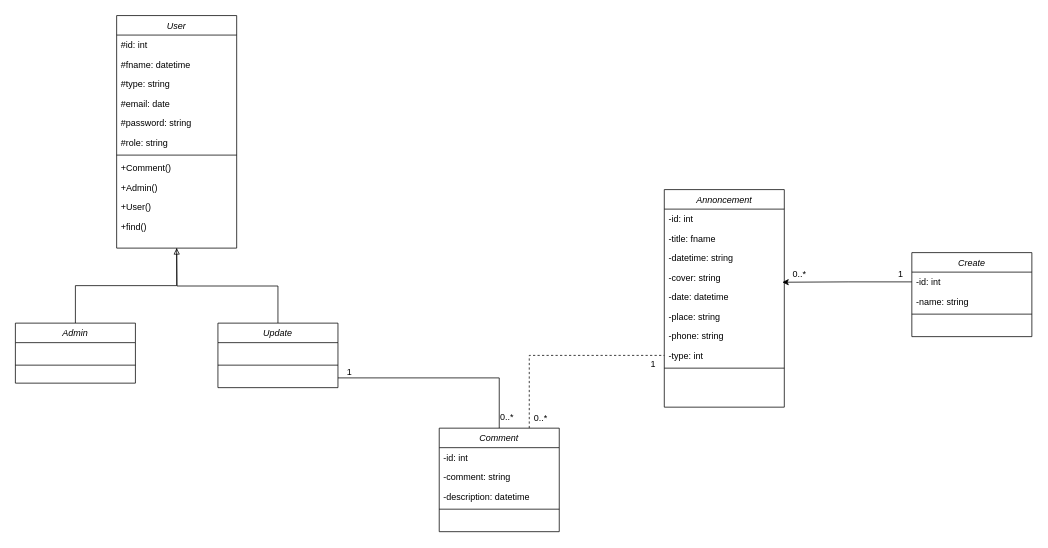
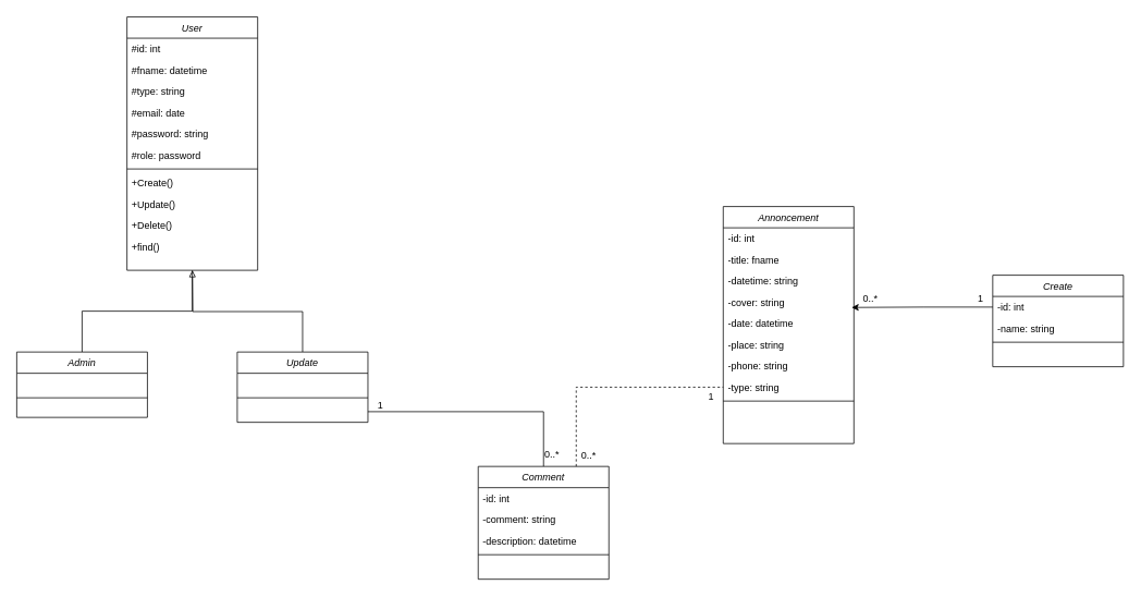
  <mxCell id="0" />
  <mxCell id="1" parent="0" />
  <mxCell id="2" value="User" style="swimlane;fontStyle=2;align=center;verticalAlign=top;childLayout=stackLayout;horizontal=1;startSize=26;horizontalStack=0;resizeParent=1;resizeLast=0;collapsible=1;marginBottom=0;rounded=0;shadow=0;strokeWidth=1;" parent="1" vertex="1"><mxGeometry x="155" y="20" width="160" height="310" as="geometry"><mxRectangle x="230" y="140" width="160" height="26" as="alternateBounds" /></mxGeometry></mxCell>
  <mxCell id="3" value="#id: int" style="text;align=left;verticalAlign=top;spacingLeft=4;spacingRight=4;overflow=hidden;rotatable=0;points=[[0,0.5],[1,0.5]];portConstraint=eastwest;" parent="2" vertex="1"><mxGeometry y="26" width="160" height="26" as="geometry" /></mxCell>
  <mxCell id="4" value="#fname: datetime" style="text;align=left;verticalAlign=top;spacingLeft=4;spacingRight=4;overflow=hidden;rotatable=0;points=[[0,0.5],[1,0.5]];portConstraint=eastwest;rounded=0;shadow=0;html=0;" parent="2" vertex="1"><mxGeometry y="52" width="160" height="26" as="geometry" /></mxCell>
  <mxCell id="5" value="#type: string" style="text;align=left;verticalAlign=top;spacingLeft=4;spacingRight=4;overflow=hidden;rotatable=0;points=[[0,0.5],[1,0.5]];portConstraint=eastwest;rounded=0;shadow=0;html=0;" parent="2" vertex="1"><mxGeometry y="78" width="160" height="26" as="geometry" /></mxCell>
  <mxCell id="6" value="#email: date" style="text;align=left;verticalAlign=top;spacingLeft=4;spacingRight=4;overflow=hidden;rotatable=0;points=[[0,0.5],[1,0.5]];portConstraint=eastwest;rounded=0;shadow=0;html=0;" parent="2" vertex="1"><mxGeometry y="104" width="160" height="26" as="geometry" /></mxCell>
  <mxCell id="7" value="#password: string" style="text;align=left;verticalAlign=top;spacingLeft=4;spacingRight=4;overflow=hidden;rotatable=0;points=[[0,0.5],[1,0.5]];portConstraint=eastwest;rounded=0;shadow=0;html=0;" parent="2" vertex="1"><mxGeometry y="130" width="160" height="26" as="geometry" /></mxCell>
- <mxCell id="8" value="#role: string" style="text;align=left;verticalAlign=top;spacingLeft=4;spacingRight=4;overflow=hidden;rotatable=0;points=[[0,0.5],[1,0.5]];portConstraint=eastwest;rounded=0;shadow=0;html=0;" parent="2" vertex="1"><mxGeometry y="156" width="160" height="26" as="geometry" /></mxCell>
+ <mxCell id="8" value="#role: password" style="text;align=left;verticalAlign=top;spacingLeft=4;spacingRight=4;overflow=hidden;rotatable=0;points=[[0,0.5],[1,0.5]];portConstraint=eastwest;rounded=0;shadow=0;html=0;" parent="2" vertex="1"><mxGeometry y="156" width="160" height="26" as="geometry" /></mxCell>
  <mxCell id="9" value="" style="line;html=1;strokeWidth=1;align=left;verticalAlign=middle;spacingTop=-1;spacingLeft=3;spacingRight=3;rotatable=0;labelPosition=right;points=[];portConstraint=eastwest;" parent="2" vertex="1"><mxGeometry y="182" width="160" height="8" as="geometry" /></mxCell>
- <mxCell id="10" value="+Comment()" style="text;align=left;verticalAlign=top;spacingLeft=4;spacingRight=4;overflow=hidden;rotatable=0;points=[[0,0.5],[1,0.5]];portConstraint=eastwest;" parent="2" vertex="1"><mxGeometry y="190" width="160" height="26" as="geometry" /></mxCell>
- <mxCell id="11" value="+Admin()" style="text;align=left;verticalAlign=top;spacingLeft=4;spacingRight=4;overflow=hidden;rotatable=0;points=[[0,0.5],[1,0.5]];portConstraint=eastwest;" parent="2" vertex="1"><mxGeometry y="216" width="160" height="26" as="geometry" /></mxCell>
- <mxCell id="12" value="+User()" style="text;align=left;verticalAlign=top;spacingLeft=4;spacingRight=4;overflow=hidden;rotatable=0;points=[[0,0.5],[1,0.5]];portConstraint=eastwest;" parent="2" vertex="1"><mxGeometry y="242" width="160" height="26" as="geometry" /></mxCell>
+ <mxCell id="10" value="+Create()" style="text;align=left;verticalAlign=top;spacingLeft=4;spacingRight=4;overflow=hidden;rotatable=0;points=[[0,0.5],[1,0.5]];portConstraint=eastwest;" parent="2" vertex="1"><mxGeometry y="190" width="160" height="26" as="geometry" /></mxCell>
+ <mxCell id="11" value="+Update()" style="text;align=left;verticalAlign=top;spacingLeft=4;spacingRight=4;overflow=hidden;rotatable=0;points=[[0,0.5],[1,0.5]];portConstraint=eastwest;" parent="2" vertex="1"><mxGeometry y="216" width="160" height="26" as="geometry" /></mxCell>
+ <mxCell id="12" value="+Delete()" style="text;align=left;verticalAlign=top;spacingLeft=4;spacingRight=4;overflow=hidden;rotatable=0;points=[[0,0.5],[1,0.5]];portConstraint=eastwest;" parent="2" vertex="1"><mxGeometry y="242" width="160" height="26" as="geometry" /></mxCell>
  <mxCell id="13" value="+find()" style="text;align=left;verticalAlign=top;spacingLeft=4;spacingRight=4;overflow=hidden;rotatable=0;points=[[0,0.5],[1,0.5]];portConstraint=eastwest;" parent="2" vertex="1"><mxGeometry y="268" width="160" height="26" as="geometry" /></mxCell>
  <mxCell id="14" style="edgeStyle=orthogonalEdgeStyle;rounded=0;orthogonalLoop=1;jettySize=auto;html=1;exitX=0.5;exitY=0;exitDx=0;exitDy=0;entryX=0.5;entryY=1;entryDx=0;entryDy=0;endArrow=none;endFill=0;" parent="1" source="15" target="2" edge="1"><mxGeometry relative="1" as="geometry"><mxPoint x="225" y="380" as="targetPoint" /></mxGeometry></mxCell>
  <mxCell id="15" value="Admin" style="swimlane;fontStyle=2;align=center;verticalAlign=top;childLayout=stackLayout;horizontal=1;startSize=26;horizontalStack=0;resizeParent=1;resizeLast=0;collapsible=1;marginBottom=0;rounded=0;shadow=0;strokeWidth=1;" parent="1" vertex="1"><mxGeometry x="20" y="430" width="160" height="80" as="geometry"><mxRectangle x="230" y="140" width="160" height="26" as="alternateBounds" /></mxGeometry></mxCell>
  <mxCell id="16" value=" " style="text;align=left;verticalAlign=top;spacingLeft=4;spacingRight=4;overflow=hidden;rotatable=0;points=[[0,0.5],[1,0.5]];portConstraint=eastwest;rounded=0;shadow=0;html=0;" parent="15" vertex="1"><mxGeometry y="26" width="160" height="26" as="geometry" /></mxCell>
  <mxCell id="17" value="" style="line;html=1;strokeWidth=1;align=left;verticalAlign=middle;spacingTop=-1;spacingLeft=3;spacingRight=3;rotatable=0;labelPosition=right;points=[];portConstraint=eastwest;" parent="15" vertex="1"><mxGeometry y="52" width="160" height="8" as="geometry" /></mxCell>
  <mxCell id="18" style="edgeStyle=orthogonalEdgeStyle;rounded=0;orthogonalLoop=1;jettySize=auto;html=1;exitX=0.5;exitY=0;exitDx=0;exitDy=0;endArrow=block;endFill=0;" parent="1" source="19" edge="1"><mxGeometry relative="1" as="geometry"><mxPoint x="235" y="330" as="targetPoint" /></mxGeometry></mxCell>
  <mxCell id="19" value="Update" style="swimlane;fontStyle=2;align=center;verticalAlign=top;childLayout=stackLayout;horizontal=1;startSize=26;horizontalStack=0;resizeParent=1;resizeLast=0;collapsible=1;marginBottom=0;rounded=0;shadow=0;strokeWidth=1;" parent="1" vertex="1"><mxGeometry x="290" y="430" width="160" height="86" as="geometry"><mxRectangle x="230" y="140" width="160" height="26" as="alternateBounds" /></mxGeometry></mxCell>
  <mxCell id="20" value=" " style="text;align=left;verticalAlign=top;spacingLeft=4;spacingRight=4;overflow=hidden;rotatable=0;points=[[0,0.5],[1,0.5]];portConstraint=eastwest;rounded=0;shadow=0;html=0;" parent="19" vertex="1"><mxGeometry y="26" width="160" height="26" as="geometry" /></mxCell>
  <mxCell id="21" value="" style="line;html=1;strokeWidth=1;align=left;verticalAlign=middle;spacingTop=-1;spacingLeft=3;spacingRight=3;rotatable=0;labelPosition=right;points=[];portConstraint=eastwest;" parent="19" vertex="1"><mxGeometry y="52" width="160" height="8" as="geometry" /></mxCell>
  <mxCell id="22" value=" " style="text;align=left;verticalAlign=top;spacingLeft=4;spacingRight=4;overflow=hidden;rotatable=0;points=[[0,0.5],[1,0.5]];portConstraint=eastwest;" parent="19" vertex="1"><mxGeometry y="60" width="160" height="26" as="geometry" /></mxCell>
  <mxCell id="23" value="Create" style="swimlane;fontStyle=2;align=center;verticalAlign=top;childLayout=stackLayout;horizontal=1;startSize=26;horizontalStack=0;resizeParent=1;resizeLast=0;collapsible=1;marginBottom=0;rounded=0;shadow=0;strokeWidth=1;" parent="1" vertex="1"><mxGeometry x="1215" y="336" width="160" height="112" as="geometry"><mxRectangle x="740" y="220" width="160" height="26" as="alternateBounds" /></mxGeometry></mxCell>
  <mxCell id="24" value="-id: int" style="text;align=left;verticalAlign=top;spacingLeft=4;spacingRight=4;overflow=hidden;rotatable=0;points=[[0,0.5],[1,0.5]];portConstraint=eastwest;" parent="23" vertex="1"><mxGeometry y="26" width="160" height="26" as="geometry" /></mxCell>
  <mxCell id="25" value="-name: string" style="text;align=left;verticalAlign=top;spacingLeft=4;spacingRight=4;overflow=hidden;rotatable=0;points=[[0,0.5],[1,0.5]];portConstraint=eastwest;rounded=0;shadow=0;html=0;" parent="23" vertex="1"><mxGeometry y="52" width="160" height="26" as="geometry" /></mxCell>
  <mxCell id="26" value="" style="line;html=1;strokeWidth=1;align=left;verticalAlign=middle;spacingTop=-1;spacingLeft=3;spacingRight=3;rotatable=0;labelPosition=right;points=[];portConstraint=eastwest;" parent="23" vertex="1"><mxGeometry y="78" width="160" height="8" as="geometry" /></mxCell>
  <mxCell id="27" value=" " style="text;align=left;verticalAlign=top;spacingLeft=4;spacingRight=4;overflow=hidden;rotatable=0;points=[[0,0.5],[1,0.5]];portConstraint=eastwest;" parent="23" vertex="1"><mxGeometry y="86" width="160" height="26" as="geometry" /></mxCell>
  <mxCell id="28" value="Annoncement" style="swimlane;fontStyle=2;align=center;verticalAlign=top;childLayout=stackLayout;horizontal=1;startSize=26;horizontalStack=0;resizeParent=1;resizeLast=0;collapsible=1;marginBottom=0;rounded=0;shadow=0;strokeWidth=1;" parent="1" vertex="1"><mxGeometry x="885" y="252" width="160" height="290" as="geometry"><mxRectangle x="230" y="140" width="160" height="26" as="alternateBounds" /></mxGeometry></mxCell>
  <mxCell id="29" value="-id: int" style="text;align=left;verticalAlign=top;spacingLeft=4;spacingRight=4;overflow=hidden;rotatable=0;points=[[0,0.5],[1,0.5]];portConstraint=eastwest;" parent="28" vertex="1"><mxGeometry y="26" width="160" height="26" as="geometry" /></mxCell>
  <mxCell id="30" value="-title: fname" style="text;align=left;verticalAlign=top;spacingLeft=4;spacingRight=4;overflow=hidden;rotatable=0;points=[[0,0.5],[1,0.5]];portConstraint=eastwest;rounded=0;shadow=0;html=0;" parent="28" vertex="1"><mxGeometry y="52" width="160" height="26" as="geometry" /></mxCell>
  <mxCell id="31" value="-datetime: string" style="text;align=left;verticalAlign=top;spacingLeft=4;spacingRight=4;overflow=hidden;rotatable=0;points=[[0,0.5],[1,0.5]];portConstraint=eastwest;rounded=0;shadow=0;html=0;" parent="28" vertex="1"><mxGeometry y="78" width="160" height="26" as="geometry" /></mxCell>
  <mxCell id="32" value="-cover: string" style="text;align=left;verticalAlign=top;spacingLeft=4;spacingRight=4;overflow=hidden;rotatable=0;points=[[0,0.5],[1,0.5]];portConstraint=eastwest;rounded=0;shadow=0;html=0;" parent="28" vertex="1"><mxGeometry y="104" width="160" height="26" as="geometry" /></mxCell>
  <mxCell id="33" value="-date: datetime" style="text;align=left;verticalAlign=top;spacingLeft=4;spacingRight=4;overflow=hidden;rotatable=0;points=[[0,0.5],[1,0.5]];portConstraint=eastwest;rounded=0;shadow=0;html=0;" parent="28" vertex="1"><mxGeometry y="130" width="160" height="26" as="geometry" /></mxCell>
  <mxCell id="34" value="-place: string" style="text;align=left;verticalAlign=top;spacingLeft=4;spacingRight=4;overflow=hidden;rotatable=0;points=[[0,0.5],[1,0.5]];portConstraint=eastwest;rounded=0;shadow=0;html=0;" parent="28" vertex="1"><mxGeometry y="156" width="160" height="26" as="geometry" /></mxCell>
  <mxCell id="35" value="-phone: string" style="text;align=left;verticalAlign=top;spacingLeft=4;spacingRight=4;overflow=hidden;rotatable=0;points=[[0,0.5],[1,0.5]];portConstraint=eastwest;rounded=0;shadow=0;html=0;" parent="28" vertex="1"><mxGeometry y="182" width="160" height="26" as="geometry" /></mxCell>
- <mxCell id="36" value="-type: int" style="text;align=left;verticalAlign=top;spacingLeft=4;spacingRight=4;overflow=hidden;rotatable=0;points=[[0,0.5],[1,0.5]];portConstraint=eastwest;rounded=0;shadow=0;html=0;" parent="28" vertex="1"><mxGeometry y="208" width="160" height="26" as="geometry" /></mxCell>
+ <mxCell id="36" value="-type: string" style="text;align=left;verticalAlign=top;spacingLeft=4;spacingRight=4;overflow=hidden;rotatable=0;points=[[0,0.5],[1,0.5]];portConstraint=eastwest;rounded=0;shadow=0;html=0;" parent="28" vertex="1"><mxGeometry y="208" width="160" height="26" as="geometry" /></mxCell>
  <mxCell id="37" value="" style="line;html=1;strokeWidth=1;align=left;verticalAlign=middle;spacingTop=-1;spacingLeft=3;spacingRight=3;rotatable=0;labelPosition=right;points=[];portConstraint=eastwest;" parent="28" vertex="1"><mxGeometry y="234" width="160" height="8" as="geometry" /></mxCell>
  <mxCell id="38" value=" " style="text;align=left;verticalAlign=top;spacingLeft=4;spacingRight=4;overflow=hidden;rotatable=0;points=[[0,0.5],[1,0.5]];portConstraint=eastwest;" parent="28" vertex="1"><mxGeometry y="242" width="160" height="26" as="geometry" /></mxCell>
  <mxCell id="39" style="edgeStyle=orthogonalEdgeStyle;rounded=0;orthogonalLoop=1;jettySize=auto;html=1;exitX=0.5;exitY=0;exitDx=0;exitDy=0;entryX=1;entryY=0.5;entryDx=0;entryDy=0;endArrow=none;startFill=0;" parent="1" source="41" target="22" edge="1"><mxGeometry relative="1" as="geometry" /></mxCell>
  <mxCell id="40" style="edgeStyle=orthogonalEdgeStyle;rounded=0;orthogonalLoop=1;jettySize=auto;html=1;exitX=0.75;exitY=0;exitDx=0;exitDy=0;entryX=0;entryY=0.5;entryDx=0;entryDy=0;endArrow=none;startFill=0;dashed=1;" parent="1" source="41" target="36" edge="1"><mxGeometry relative="1" as="geometry" /></mxCell>
  <mxCell id="41" value="Comment" style="swimlane;fontStyle=2;align=center;verticalAlign=top;childLayout=stackLayout;horizontal=1;startSize=26;horizontalStack=0;resizeParent=1;resizeLast=0;collapsible=1;marginBottom=0;rounded=0;shadow=0;strokeWidth=1;" parent="1" vertex="1"><mxGeometry x="585" y="570" width="160" height="138" as="geometry"><mxRectangle x="230" y="140" width="160" height="26" as="alternateBounds" /></mxGeometry></mxCell>
  <mxCell id="42" value="-id: int" style="text;align=left;verticalAlign=top;spacingLeft=4;spacingRight=4;overflow=hidden;rotatable=0;points=[[0,0.5],[1,0.5]];portConstraint=eastwest;" parent="41" vertex="1"><mxGeometry y="26" width="160" height="26" as="geometry" /></mxCell>
  <mxCell id="43" value="-comment: string" style="text;align=left;verticalAlign=top;spacingLeft=4;spacingRight=4;overflow=hidden;rotatable=0;points=[[0,0.5],[1,0.5]];portConstraint=eastwest;rounded=0;shadow=0;html=0;" parent="41" vertex="1"><mxGeometry y="52" width="160" height="26" as="geometry" /></mxCell>
  <mxCell id="44" value="-description: datetime" style="text;align=left;verticalAlign=top;spacingLeft=4;spacingRight=4;overflow=hidden;rotatable=0;points=[[0,0.5],[1,0.5]];portConstraint=eastwest;rounded=0;shadow=0;html=0;" parent="41" vertex="1"><mxGeometry y="78" width="160" height="26" as="geometry" /></mxCell>
  <mxCell id="45" value="" style="line;html=1;strokeWidth=1;align=left;verticalAlign=middle;spacingTop=-1;spacingLeft=3;spacingRight=3;rotatable=0;labelPosition=right;points=[];portConstraint=eastwest;" parent="41" vertex="1"><mxGeometry y="104" width="160" height="8" as="geometry" /></mxCell>
  <mxCell id="46" value=" " style="text;align=left;verticalAlign=top;spacingLeft=4;spacingRight=4;overflow=hidden;rotatable=0;points=[[0,0.5],[1,0.5]];portConstraint=eastwest;" parent="41" vertex="1"><mxGeometry y="112" width="160" height="26" as="geometry" /></mxCell>
  <mxCell id="47" value="1" style="text;html=1;align=center;verticalAlign=middle;resizable=0;points=[];autosize=1;strokeColor=none;fillColor=none;" parent="1" vertex="1"><mxGeometry x="450" y="480" width="30" height="30" as="geometry" /></mxCell>
  <mxCell id="48" value="0..*" style="text;html=1;align=center;verticalAlign=middle;resizable=0;points=[];autosize=1;strokeColor=none;fillColor=none;" parent="1" vertex="1"><mxGeometry x="655" y="540" width="40" height="30" as="geometry" /></mxCell>
  <mxCell id="49" value="0..*" style="text;html=1;align=center;verticalAlign=middle;resizable=0;points=[];autosize=1;strokeColor=none;fillColor=none;" parent="1" vertex="1"><mxGeometry x="700" y="542" width="40" height="30" as="geometry" /></mxCell>
  <mxCell id="50" value="1" style="text;html=1;align=center;verticalAlign=middle;resizable=0;points=[];autosize=1;strokeColor=none;fillColor=none;" parent="1" vertex="1"><mxGeometry x="855" y="470" width="30" height="30" as="geometry" /></mxCell>
  <mxCell id="51" value="1" style="text;html=1;align=center;verticalAlign=middle;resizable=0;points=[];autosize=1;strokeColor=none;fillColor=none;" parent="1" vertex="1"><mxGeometry x="1185" y="350" width="30" height="30" as="geometry" /></mxCell>
  <mxCell id="52" value="0..*" style="text;html=1;align=center;verticalAlign=middle;resizable=0;points=[];autosize=1;strokeColor=none;fillColor=none;" parent="1" vertex="1"><mxGeometry x="1045" y="350" width="40" height="30" as="geometry" /></mxCell>
  <mxCell id="53" style="edgeStyle=orthogonalEdgeStyle;rounded=0;orthogonalLoop=1;jettySize=auto;html=1;exitX=0;exitY=0.5;exitDx=0;exitDy=0;entryX=0.983;entryY=0.749;entryDx=0;entryDy=0;entryPerimeter=0;" edge="1" parent="1" source="24" target="32"><mxGeometry relative="1" as="geometry" /></mxCell>
